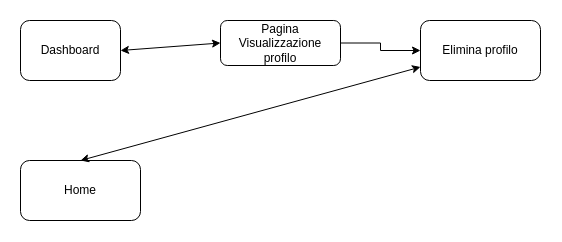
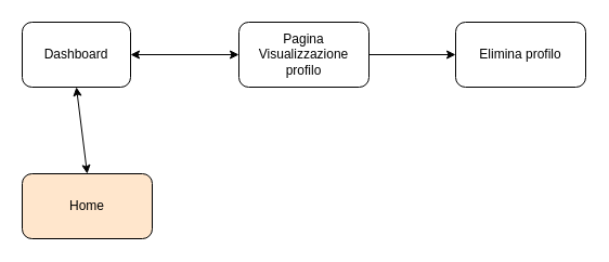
  <mxCell id="0" />
  <mxCell id="1" parent="0" />
- <mxCell id="2" value="Home" style="rounded=1;whiteSpace=wrap;html=1;" parent="1" vertex="1"><mxGeometry x="20" y="160" width="120" height="60" as="geometry" /></mxCell>
+ <mxCell id="2" value="Home" style="rounded=1;whiteSpace=wrap;html=1;fillColor=#ffe6cc;" parent="1" vertex="1"><mxGeometry x="20" y="160" width="120" height="60" as="geometry" /></mxCell>
  <mxCell id="3" value="Dashboard" style="whiteSpace=wrap;html=1;rounded=1;" parent="1" vertex="1"><mxGeometry x="20" y="20" width="100" height="60" as="geometry" /></mxCell>
- <mxCell id="4" value="" style="endArrow=classic;startArrow=classic;html=1;exitX=0.5;exitY=0;exitDx=0;exitDy=0;" parent="1" source="2" target="8" edge="1"><mxGeometry width="50" height="50" relative="1" as="geometry"><mxPoint x="70" y="160" as="sourcePoint" /><mxPoint x="120" y="110" as="targetPoint" /></mxGeometry></mxCell>
+ <mxCell id="4" value="" style="endArrow=classic;startArrow=classic;html=1;entryX=0.5;entryY=1;entryDx=0;entryDy=0;exitX=0.5;exitY=0;exitDx=0;exitDy=0;" parent="1" source="2" target="3" edge="1"><mxGeometry width="50" height="50" relative="1" as="geometry"><mxPoint x="70" y="160" as="sourcePoint" /><mxPoint x="120" y="110" as="targetPoint" /></mxGeometry></mxCell>
  <mxCell id="5" value="" style="edgeStyle=orthogonalEdgeStyle;rounded=0;orthogonalLoop=1;jettySize=auto;html=1;" edge="1" parent="1" source="6" target="8"><mxGeometry relative="1" as="geometry" /></mxCell>
- <mxCell id="6" value="Pagina Visualizzazione profilo" style="whiteSpace=wrap;html=1;rounded=1;" parent="1" vertex="1"><mxGeometry x="220" y="20" width="120" height="45" as="geometry" /></mxCell>
+ <mxCell id="6" value="Pagina Visualizzazione profilo" style="whiteSpace=wrap;html=1;rounded=1;" parent="1" vertex="1"><mxGeometry x="220" y="20" width="120" height="60" as="geometry" /></mxCell>
  <mxCell id="7" value="" style="endArrow=classic;startArrow=classic;html=1;entryX=0;entryY=0.5;entryDx=0;entryDy=0;exitX=1;exitY=0.5;exitDx=0;exitDy=0;" parent="1" source="3" target="6" edge="1"><mxGeometry width="50" height="50" relative="1" as="geometry"><mxPoint x="60" y="220" as="sourcePoint" /><mxPoint x="210" y="60" as="targetPoint" /></mxGeometry></mxCell>
  <mxCell id="8" value="Elimina profilo" style="whiteSpace=wrap;html=1;rounded=1;" vertex="1" parent="1"><mxGeometry x="420" y="20" width="120" height="60" as="geometry" /></mxCell>
